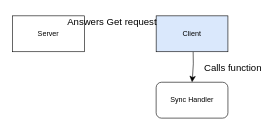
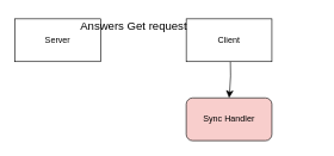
  <mxCell id="0" />
  <mxCell id="1" parent="0" />
  <mxCell id="2" value="Server" style="rounded=0;whiteSpace=wrap;html=1;" vertex="1" parent="1"><mxGeometry x="20" y="26" width="120" height="60" as="geometry" /></mxCell>
  <mxCell id="3" value="" style="edgeStyle=none;curved=1;rounded=0;orthogonalLoop=1;jettySize=auto;html=1;fontSize=12;startSize=8;endSize=8;entryX=0.5;entryY=0;entryDx=0;entryDy=0;" edge="1" parent="1" source="4" target="6"><mxGeometry relative="1" as="geometry"><mxPoint x="320" y="206" as="targetPoint" /><Array as="points"><mxPoint x="323" y="105" /></Array></mxGeometry></mxCell>
- <mxCell id="4" value="Client" style="rounded=0;whiteSpace=wrap;html=1;fillColor=#dae8fc;" vertex="1" parent="1"><mxGeometry x="260" y="26" width="120" height="60" as="geometry" /></mxCell>
+ <mxCell id="4" value="Client" style="rounded=0;whiteSpace=wrap;html=1;" vertex="1" parent="1"><mxGeometry x="260" y="26" width="120" height="60" as="geometry" /></mxCell>
  <mxCell id="5" value="Answers Get request" style="text;html=1;align=center;verticalAlign=middle;resizable=0;points=[];autosize=1;strokeColor=none;fillColor=none;;fontSize=16;" vertex="1" parent="1"><mxGeometry x="102.5" y="20.5" width="167" height="31" as="geometry" /></mxCell>
- <mxCell id="6" value="Sync Handler" style="rounded=1;whiteSpace=wrap;html=1;" vertex="1" parent="1"><mxGeometry x="260" y="137" width="120" height="60" as="geometry" /></mxCell>
- <mxCell id="7" value="Calls function" style="text;html=1;align=center;verticalAlign=middle;resizable=0;points=[];autosize=1;strokeColor=none;fillColor=none;;fontSize=16;" vertex="1" parent="1"><mxGeometry x="331" y="97" width="114" height="31" as="geometry" /></mxCell>
+ <mxCell id="6" value="Sync Handler" style="rounded=1;whiteSpace=wrap;html=1;fillColor=#f8cecc;" vertex="1" parent="1"><mxGeometry x="260" y="137" width="120" height="60" as="geometry" /></mxCell>
